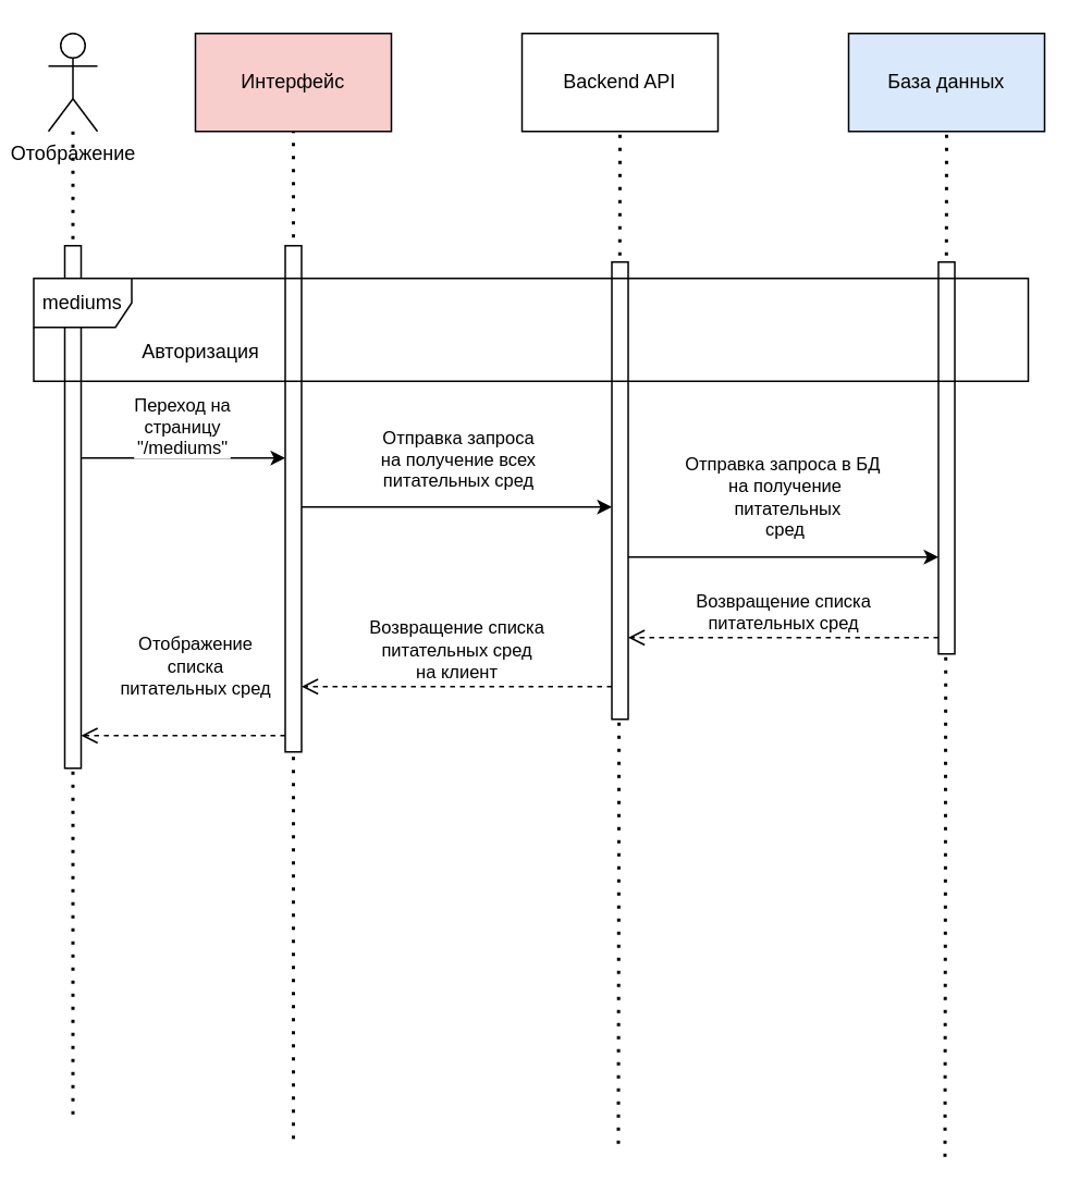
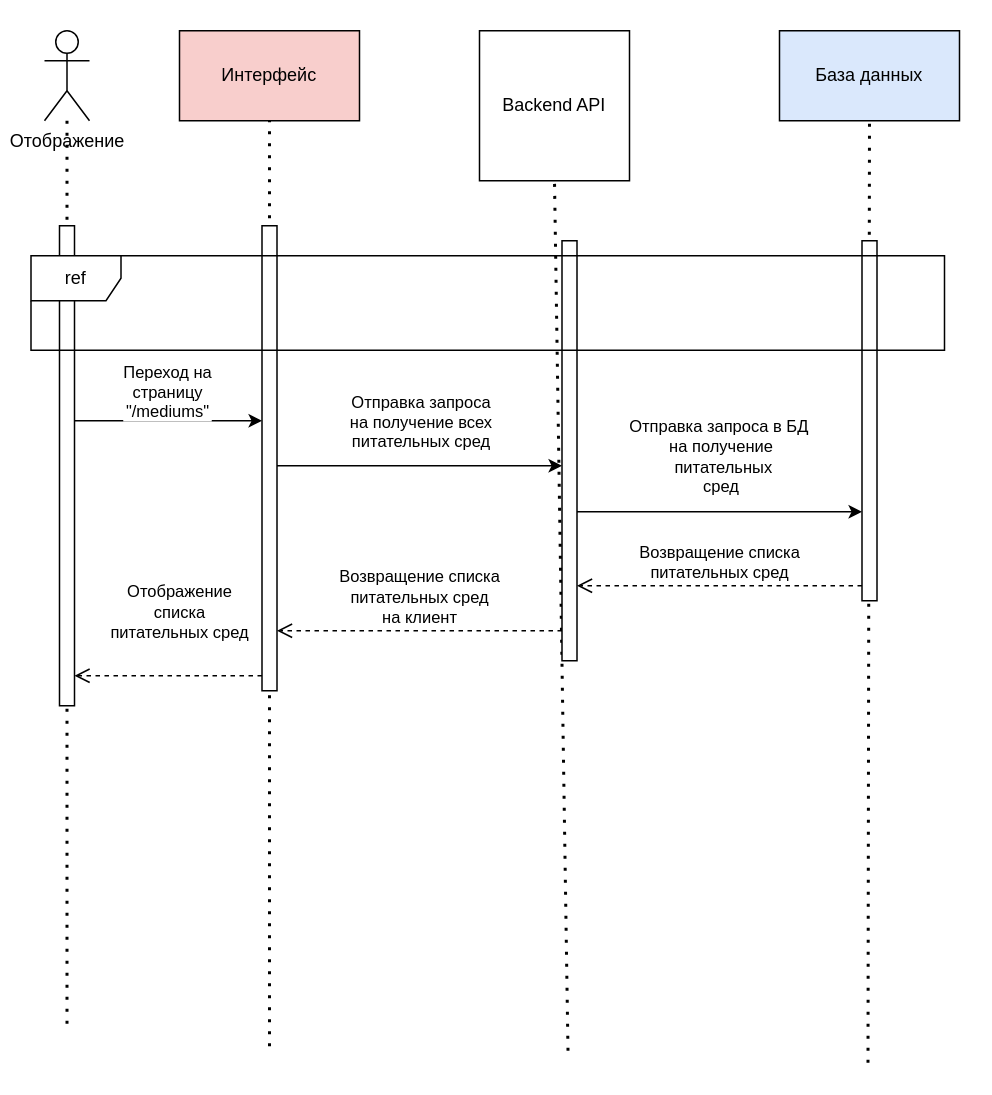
  <mxCell id="0" />
  <mxCell id="1" parent="0" />
  <mxCell id="2" value="" style="endArrow=none;dashed=1;html=1;dashPattern=1 3;strokeWidth=2;rounded=0;" edge="1" parent="1" source="6"><mxGeometry width="50" height="50" relative="1" as="geometry"><mxPoint x="179" y="300" as="sourcePoint" /><mxPoint x="44" y="687" as="targetPoint" /></mxGeometry></mxCell>
  <mxCell id="3" value="" style="endArrow=none;dashed=1;html=1;dashPattern=1 3;strokeWidth=2;rounded=0;entryX=0.5;entryY=1;entryDx=0;entryDy=0;" edge="1" parent="1" target="7"><mxGeometry width="50" height="50" relative="1" as="geometry"><mxPoint x="179" y="697" as="sourcePoint" /><mxPoint x="229" y="250" as="targetPoint" /></mxGeometry></mxCell>
  <mxCell id="4" value="" style="endArrow=none;dashed=1;html=1;dashPattern=1 3;strokeWidth=2;rounded=0;entryX=0.5;entryY=1;entryDx=0;entryDy=0;" edge="1" parent="1" target="10"><mxGeometry width="50" height="50" relative="1" as="geometry"><mxPoint x="378" y="700" as="sourcePoint" /><mxPoint x="229" y="250" as="targetPoint" /></mxGeometry></mxCell>
  <mxCell id="5" value="" style="endArrow=none;dashed=1;html=1;dashPattern=1 3;strokeWidth=2;rounded=0;entryX=0.5;entryY=1;entryDx=0;entryDy=0;" edge="1" parent="1" target="12"><mxGeometry width="50" height="50" relative="1" as="geometry"><mxPoint x="578" y="708" as="sourcePoint" /><mxPoint x="229" y="250" as="targetPoint" /></mxGeometry></mxCell>
  <mxCell id="6" value="Отображение" style="shape=umlActor;verticalLabelPosition=bottom;verticalAlign=top;html=1;outlineConnect=0;align=center;horizontal=1;labelPosition=center;" vertex="1" parent="1"><mxGeometry x="29" y="20" width="30" height="60" as="geometry" /></mxCell>
  <mxCell id="7" value="Интерфейс" style="rounded=0;whiteSpace=wrap;html=1;fillColor=#f8cecc;" vertex="1" parent="1"><mxGeometry x="119" y="20" width="120" height="60" as="geometry" /></mxCell>
  <mxCell id="8" value="" style="html=1;points=[[0,0,0,0,5],[0,1,0,0,-5],[1,0,0,0,5],[1,1,0,0,-5]];perimeter=orthogonalPerimeter;outlineConnect=0;targetShapes=umlLifeline;portConstraint=eastwest;newEdgeStyle={&quot;curved&quot;:0,&quot;rounded&quot;:0};" vertex="1" parent="1"><mxGeometry x="39" y="150" width="10" height="320" as="geometry" /></mxCell>
  <mxCell id="9" value="" style="html=1;points=[[0,0,0,0,5],[0,1,0,0,-5],[1,0,0,0,5],[1,1,0,0,-5]];perimeter=orthogonalPerimeter;outlineConnect=0;targetShapes=umlLifeline;portConstraint=eastwest;newEdgeStyle={&quot;curved&quot;:0,&quot;rounded&quot;:0};" vertex="1" parent="1"><mxGeometry x="174" y="150" width="10" height="310" as="geometry" /></mxCell>
- <mxCell id="10" value="Backend API" style="rounded=0;whiteSpace=wrap;html=1;" vertex="1" parent="1"><mxGeometry x="319" y="20" width="120" height="60" as="geometry" /></mxCell>
+ <mxCell id="10" value="Backend API" style="rounded=0;whiteSpace=wrap;html=1;" vertex="1" parent="1"><mxGeometry x="319" y="20" width="100" height="100" as="geometry" /></mxCell>
  <mxCell id="11" value="" style="html=1;points=[[0,0,0,0,5],[0,1,0,0,-5],[1,0,0,0,5],[1,1,0,0,-5]];perimeter=orthogonalPerimeter;outlineConnect=0;targetShapes=umlLifeline;portConstraint=eastwest;newEdgeStyle={&quot;curved&quot;:0,&quot;rounded&quot;:0};" vertex="1" parent="1"><mxGeometry x="374" y="160" width="10" height="280" as="geometry" /></mxCell>
  <mxCell id="12" value="База данных" style="rounded=0;whiteSpace=wrap;html=1;fillColor=#dae8fc;" vertex="1" parent="1"><mxGeometry x="519" y="20" width="120" height="60" as="geometry" /></mxCell>
  <mxCell id="13" value="" style="html=1;points=[[0,0,0,0,5],[0,1,0,0,-5],[1,0,0,0,5],[1,1,0,0,-5]];perimeter=orthogonalPerimeter;outlineConnect=0;targetShapes=umlLifeline;portConstraint=eastwest;newEdgeStyle={&quot;curved&quot;:0,&quot;rounded&quot;:0};" vertex="1" parent="1"><mxGeometry x="574" y="160" width="10" height="240" as="geometry" /></mxCell>
- <mxCell id="14" value="mediums" style="shape=umlFrame;whiteSpace=wrap;html=1;pointerEvents=0;labelBackgroundColor=default;" vertex="1" parent="1"><mxGeometry x="20" y="170" width="609" height="63" as="geometry" /></mxCell>
- <mxCell id="15" value="Авторизация" style="text;html=1;align=center;verticalAlign=middle;resizable=0;points=[];autosize=1;strokeColor=none;fillColor=none;" vertex="1" parent="1"><mxGeometry x="72" y="200" width="100" height="30" as="geometry" /></mxCell>
+ <mxCell id="14" value="ref" style="shape=umlFrame;whiteSpace=wrap;html=1;pointerEvents=0;labelBackgroundColor=default;" vertex="1" parent="1"><mxGeometry x="20" y="170" width="609" height="63" as="geometry" /></mxCell>
  <mxCell id="16" value="" style="endArrow=classic;html=1;rounded=0;" edge="1" parent="1" source="8" target="9"><mxGeometry width="50" height="50" relative="1" as="geometry"><mxPoint x="359" y="350" as="sourcePoint" /><mxPoint x="169" y="300" as="targetPoint" /><Array as="points"><mxPoint x="129" y="280" /></Array></mxGeometry></mxCell>
  <mxCell id="17" value="&lt;div&gt;Переход на &lt;br&gt;&lt;/div&gt;&lt;div&gt;страницу&lt;/div&gt;&lt;div&gt;&quot;/mediums&quot;&lt;br&gt;&lt;/div&gt;" style="edgeLabel;html=1;align=center;verticalAlign=middle;resizable=0;points=[];" vertex="1" connectable="0" parent="16"><mxGeometry x="-0.109" relative="1" as="geometry"><mxPoint x="5" y="-20" as="offset" /></mxGeometry></mxCell>
  <mxCell id="18" value="" style="endArrow=classic;html=1;rounded=0;" edge="1" parent="1"><mxGeometry width="50" height="50" relative="1" as="geometry"><mxPoint x="184" y="310" as="sourcePoint" /><mxPoint x="374" y="310" as="targetPoint" /></mxGeometry></mxCell>
  <mxCell id="19" value="&lt;div&gt;Отправка запроса&lt;/div&gt;&lt;div&gt;на получение всех&lt;/div&gt;&lt;div&gt;питательных сред&lt;br&gt;&lt;/div&gt;" style="edgeLabel;html=1;align=center;verticalAlign=middle;resizable=0;points=[];" vertex="1" connectable="0" parent="18"><mxGeometry x="0.293" relative="1" as="geometry"><mxPoint x="-28" y="-30" as="offset" /></mxGeometry></mxCell>
  <mxCell id="20" value="" style="endArrow=classic;html=1;rounded=0;" edge="1" parent="1"><mxGeometry width="50" height="50" relative="1" as="geometry"><mxPoint x="384" y="340.66" as="sourcePoint" /><mxPoint x="574" y="340.66" as="targetPoint" /></mxGeometry></mxCell>
  <mxCell id="21" value="&lt;div&gt;Отправка запроса в БД&amp;nbsp;&lt;/div&gt;&lt;div&gt;на получение&lt;/div&gt;&lt;div&gt;&amp;nbsp;питательных&lt;/div&gt;&lt;div&gt;сред&lt;br&gt;&lt;/div&gt;" style="edgeLabel;html=1;align=center;verticalAlign=middle;resizable=0;points=[];" vertex="1" connectable="0" parent="20"><mxGeometry x="-0.31" y="2" relative="1" as="geometry"><mxPoint x="29" y="-35" as="offset" /></mxGeometry></mxCell>
  <mxCell id="22" value="&lt;div&gt;Возвращение списка&lt;/div&gt;&lt;div&gt;питательных сред&lt;br&gt;&lt;/div&gt;" style="html=1;verticalAlign=bottom;endArrow=open;dashed=1;endSize=8;curved=0;rounded=0;" edge="1" parent="1"><mxGeometry relative="1" as="geometry"><mxPoint x="574" y="390" as="sourcePoint" /><mxPoint x="384" y="390" as="targetPoint" /></mxGeometry></mxCell>
  <mxCell id="23" value="&lt;div&gt;Возвращение списка&lt;/div&gt;&lt;div&gt;питательных сред&lt;/div&gt;&lt;div&gt;на клиент&lt;br&gt;&lt;/div&gt;" style="html=1;verticalAlign=bottom;endArrow=open;dashed=1;endSize=8;curved=0;rounded=0;" edge="1" parent="1"><mxGeometry relative="1" as="geometry"><mxPoint x="374" y="420" as="sourcePoint" /><mxPoint x="184" y="420" as="targetPoint" /></mxGeometry></mxCell>
  <mxCell id="24" value="&lt;div&gt;Отображение&lt;/div&gt;&lt;div&gt;списка &lt;br&gt;&lt;/div&gt;&lt;div&gt;питательных сред&lt;br&gt;&lt;/div&gt;" style="html=1;verticalAlign=bottom;endArrow=open;dashed=1;endSize=8;curved=0;rounded=0;" edge="1" parent="1"><mxGeometry x="-0.12" y="-20" relative="1" as="geometry"><mxPoint x="174" y="450" as="sourcePoint" /><mxPoint x="49" y="450" as="targetPoint" /><mxPoint as="offset" /></mxGeometry></mxCell>
